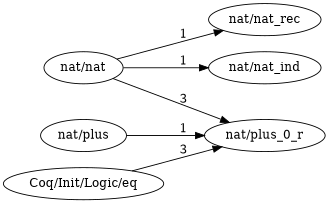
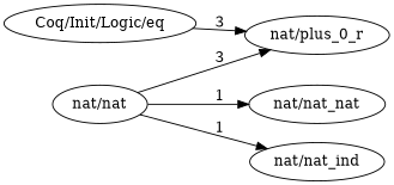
  digraph {
    rankdir=LR
    root=Coq
    splines=true
    edge [weight=1]
-   "nat/plus"
    "nat/plus_0_r"
    "nat/nat"
-   "nat/nat_rec"
+   "nat/nat_rec" [label="nat/nat_nat"]
    "nat/nat_ind"
    "Coq/Init/Logic/eq"
-   "nat/plus" -> "nat/plus_0_r" [label=1]
    "nat/nat" -> "nat/plus_0_r" [label=3]
    "nat/nat" -> "nat/nat_rec" [label=1]
    "nat/nat" -> "nat/nat_ind" [label=1]
    "Coq/Init/Logic/eq" -> "nat/plus_0_r" [label=3]
  }
